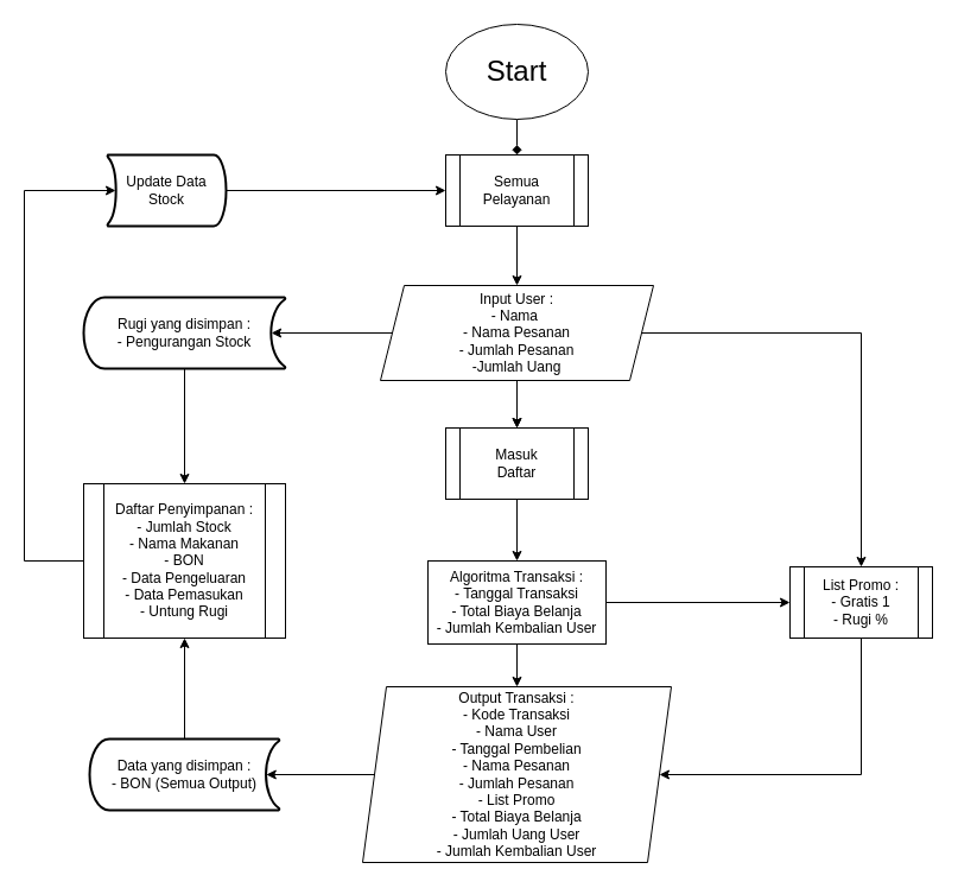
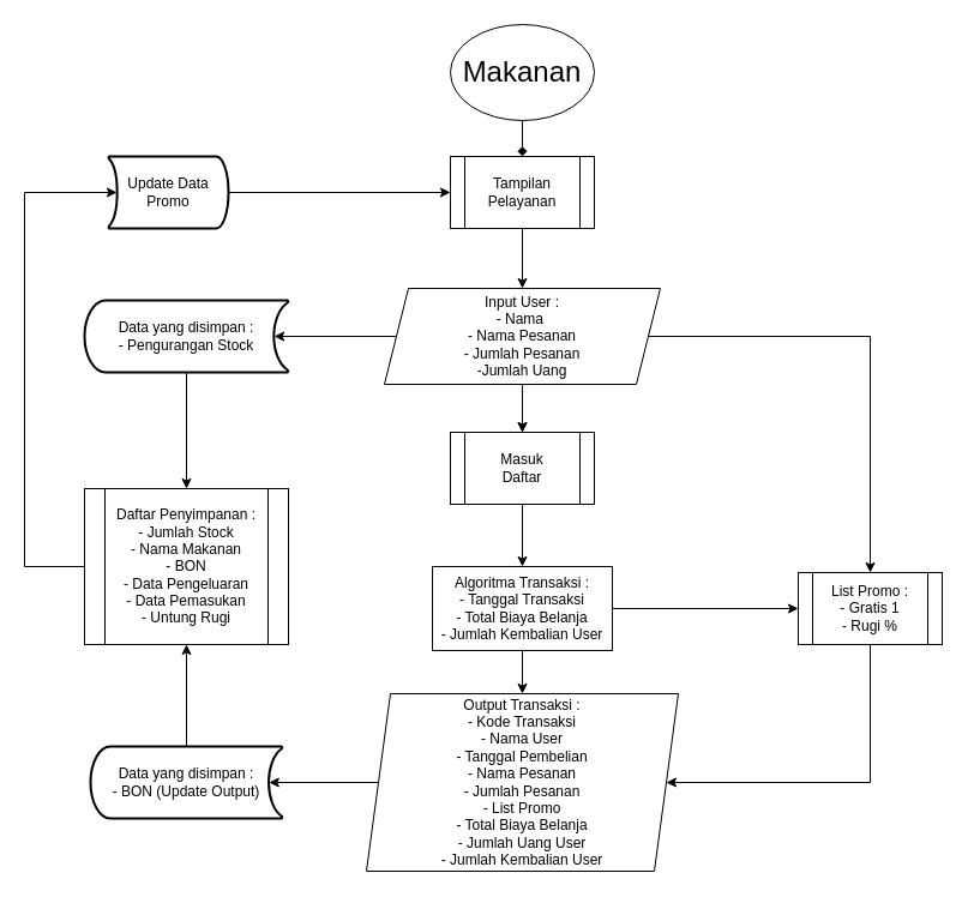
  <mxCell id="0" />
  <mxCell id="1" parent="0" />
  <mxCell id="2" value="" style="edgeStyle=orthogonalEdgeStyle;rounded=0;orthogonalLoop=1;jettySize=auto;html=1;endArrow=diamond;" parent="1" source="3" target="5" edge="1"><mxGeometry relative="1" as="geometry" /></mxCell>
- <mxCell id="3" value="&lt;font style=&quot;font-size: 24px&quot;&gt;Start&lt;/font&gt;" style="ellipse;whiteSpace=wrap;html=1;" parent="1" vertex="1"><mxGeometry x="375" y="20" width="120" height="80" as="geometry" /></mxCell>
+ <mxCell id="3" value="&lt;font style=&quot;font-size: 24px&quot;&gt;Makanan&lt;/font&gt;" style="ellipse;whiteSpace=wrap;html=1;" parent="1" vertex="1"><mxGeometry x="375" y="20" width="120" height="80" as="geometry" /></mxCell>
  <mxCell id="4" value="" style="edgeStyle=orthogonalEdgeStyle;rounded=0;orthogonalLoop=1;jettySize=auto;html=1;" parent="1" source="5" target="10" edge="1"><mxGeometry relative="1" as="geometry" /></mxCell>
- <mxCell id="5" value="Semua Pelayanan" style="shape=process;whiteSpace=wrap;html=1;backgroundOutline=1;" parent="1" vertex="1"><mxGeometry x="375" y="130" width="120" height="60" as="geometry" /></mxCell>
+ <mxCell id="5" value="Tampilan Pelayanan" style="shape=process;whiteSpace=wrap;html=1;backgroundOutline=1;" parent="1" vertex="1"><mxGeometry x="375" y="130" width="120" height="60" as="geometry" /></mxCell>
  <mxCell id="6" value="" style="edgeStyle=orthogonalEdgeStyle;rounded=0;orthogonalLoop=1;jettySize=auto;html=1;" parent="1" source="10" target="15" edge="1"><mxGeometry relative="1" as="geometry" /></mxCell>
  <mxCell id="7" value="" style="edgeStyle=orthogonalEdgeStyle;rounded=0;orthogonalLoop=1;jettySize=auto;html=1;" parent="1" source="20" target="17" edge="1"><mxGeometry relative="1" as="geometry" /></mxCell>
  <mxCell id="8" value="" style="edgeStyle=orthogonalEdgeStyle;rounded=0;orthogonalLoop=1;jettySize=auto;html=1;" parent="1" source="22" target="19" edge="1"><mxGeometry relative="1" as="geometry" /></mxCell>
  <mxCell id="9" value="" style="edgeStyle=orthogonalEdgeStyle;rounded=0;orthogonalLoop=1;jettySize=auto;html=1;" parent="1" source="10" target="20" edge="1"><mxGeometry relative="1" as="geometry" /></mxCell>
  <mxCell id="10" value="Input User :&lt;br&gt;- Nama&amp;nbsp;&lt;br&gt;- Nama Pesanan&lt;br&gt;- Jumlah Pesanan&lt;br&gt;-Jumlah Uang" style="shape=parallelogram;perimeter=parallelogramPerimeter;whiteSpace=wrap;html=1;fixedSize=1;" parent="1" vertex="1"><mxGeometry x="320" y="240" width="230" height="80" as="geometry" /></mxCell>
  <mxCell id="11" style="edgeStyle=orthogonalEdgeStyle;rounded=0;orthogonalLoop=1;jettySize=auto;html=1;exitX=1;exitY=0.5;exitDx=0;exitDy=0;entryX=0;entryY=0.5;entryDx=0;entryDy=0;" parent="1" source="17" target="15" edge="1"><mxGeometry relative="1" as="geometry" /></mxCell>
  <mxCell id="12" style="edgeStyle=orthogonalEdgeStyle;rounded=0;orthogonalLoop=1;jettySize=auto;html=1;exitX=0;exitY=0.5;exitDx=0;exitDy=0;entryX=0.93;entryY=0.5;entryDx=0;entryDy=0;entryPerimeter=0;" parent="1" source="13" target="25" edge="1"><mxGeometry relative="1" as="geometry" /></mxCell>
  <mxCell id="13" value="Output Transaksi :&lt;br&gt;- Kode Transaksi&lt;br&gt;- Nama User&lt;br&gt;- Tanggal Pembelian&lt;br&gt;- Nama Pesanan&lt;br&gt;- Jumlah Pesanan&lt;br&gt;- List Promo&lt;br&gt;- Total Biaya Belanja&lt;br&gt;- Jumlah Uang User&lt;br&gt;- Jumlah Kembalian User" style="shape=parallelogram;perimeter=parallelogramPerimeter;whiteSpace=wrap;html=1;fixedSize=1;" parent="1" vertex="1"><mxGeometry x="305" y="578" width="260" height="148" as="geometry" /></mxCell>
  <mxCell id="14" style="edgeStyle=orthogonalEdgeStyle;rounded=0;orthogonalLoop=1;jettySize=auto;html=1;exitX=0.5;exitY=1;exitDx=0;exitDy=0;entryX=1;entryY=0.5;entryDx=0;entryDy=0;" parent="1" source="15" target="13" edge="1"><mxGeometry relative="1" as="geometry"><Array as="points"><mxPoint x="725" y="652" /></Array></mxGeometry></mxCell>
  <mxCell id="15" value="List Promo :&lt;br&gt;- Gratis 1&lt;br&gt;- Rugi %" style="shape=process;whiteSpace=wrap;html=1;backgroundOutline=1;" parent="1" vertex="1"><mxGeometry x="665" y="477" width="120" height="60" as="geometry" /></mxCell>
  <mxCell id="16" value="" style="edgeStyle=orthogonalEdgeStyle;rounded=0;orthogonalLoop=1;jettySize=auto;html=1;entryX=0.5;entryY=0;entryDx=0;entryDy=0;" parent="1" source="17" target="13" edge="1"><mxGeometry relative="1" as="geometry"><mxPoint x="435" y="482" as="targetPoint" /></mxGeometry></mxCell>
  <mxCell id="17" value="Algoritma Transaksi :&lt;br&gt;- Tanggal Transaksi&lt;br&gt;- Total Biaya Belanja&lt;br&gt;- Jumlah Kembalian User" style="whiteSpace=wrap;html=1;" parent="1" vertex="1"><mxGeometry x="360" y="472" width="150" height="70" as="geometry" /></mxCell>
  <mxCell id="18" style="edgeStyle=orthogonalEdgeStyle;rounded=0;orthogonalLoop=1;jettySize=auto;html=1;exitX=0;exitY=0.5;exitDx=0;exitDy=0;entryX=0.93;entryY=0.5;entryDx=0;entryDy=0;entryPerimeter=0;" edge="1" parent="1" source="19" target="27"><mxGeometry relative="1" as="geometry"><mxPoint x="100" y="160" as="targetPoint" /><Array as="points"><mxPoint x="20" y="472" /><mxPoint x="20" y="160" /></Array></mxGeometry></mxCell>
  <mxCell id="19" value="Daftar Penyimpanan :&lt;br&gt;- Jumlah Stock&lt;br&gt;- Nama Makanan&lt;br&gt;- BON&lt;br&gt;- Data Pengeluaran&lt;br&gt;- Data Pemasukan&lt;br&gt;- Untung Rugi" style="shape=process;whiteSpace=wrap;html=1;backgroundOutline=1;" parent="1" vertex="1"><mxGeometry x="70" y="407" width="170" height="130" as="geometry" /></mxCell>
  <mxCell id="20" value="Masuk &lt;br&gt;Daftar" style="shape=process;whiteSpace=wrap;html=1;backgroundOutline=1;" parent="1" vertex="1"><mxGeometry x="375" y="360" width="120" height="60" as="geometry" /></mxCell>
  <mxCell id="21" value="" style="edgeStyle=orthogonalEdgeStyle;rounded=0;orthogonalLoop=1;jettySize=auto;html=1;" parent="1" source="10" target="20" edge="1"><mxGeometry relative="1" as="geometry"><mxPoint x="435" y="320" as="sourcePoint" /><mxPoint x="435" y="480" as="targetPoint" /></mxGeometry></mxCell>
- <mxCell id="22" value="Rugi yang disimpan :&lt;br&gt;- Pengurangan Stock" style="strokeWidth=2;html=1;shape=mxgraph.flowchart.stored_data;whiteSpace=wrap;" parent="1" vertex="1"><mxGeometry x="70" y="250" width="170" height="60" as="geometry" /></mxCell>
+ <mxCell id="22" value="Data yang disimpan :&lt;br&gt;- Pengurangan Stock" style="strokeWidth=2;html=1;shape=mxgraph.flowchart.stored_data;whiteSpace=wrap;" parent="1" vertex="1"><mxGeometry x="70" y="250" width="170" height="60" as="geometry" /></mxCell>
  <mxCell id="23" value="" style="edgeStyle=orthogonalEdgeStyle;rounded=0;orthogonalLoop=1;jettySize=auto;html=1;entryX=0.93;entryY=0.5;entryDx=0;entryDy=0;entryPerimeter=0;" parent="1" source="10" target="22" edge="1"><mxGeometry relative="1" as="geometry"><mxPoint x="330" y="280" as="sourcePoint" /><mxPoint x="155" y="430" as="targetPoint" /></mxGeometry></mxCell>
  <mxCell id="24" style="edgeStyle=orthogonalEdgeStyle;rounded=0;orthogonalLoop=1;jettySize=auto;html=1;entryX=0.5;entryY=1;entryDx=0;entryDy=0;" parent="1" source="25" target="19" edge="1"><mxGeometry relative="1" as="geometry" /></mxCell>
- <mxCell id="25" value="&lt;span&gt;Data yang disimpan :&lt;/span&gt;&lt;br&gt;&lt;span&gt;- BON (Semua Output)&lt;/span&gt;" style="strokeWidth=2;html=1;shape=mxgraph.flowchart.stored_data;whiteSpace=wrap;" parent="1" vertex="1"><mxGeometry x="75" y="622" width="160" height="60" as="geometry" /></mxCell>
+ <mxCell id="25" value="&lt;span&gt;Data yang disimpan :&lt;/span&gt;&lt;br&gt;&lt;span&gt;- BON (Update Output)&lt;/span&gt;" style="strokeWidth=2;html=1;shape=mxgraph.flowchart.stored_data;whiteSpace=wrap;" parent="1" vertex="1"><mxGeometry x="75" y="622" width="160" height="60" as="geometry" /></mxCell>
  <mxCell id="26" style="edgeStyle=orthogonalEdgeStyle;rounded=0;orthogonalLoop=1;jettySize=auto;html=1;exitX=0;exitY=0.5;exitDx=0;exitDy=0;entryX=0;entryY=0.5;entryDx=0;entryDy=0;exitPerimeter=0;" edge="1" parent="1" source="27" target="5"><mxGeometry relative="1" as="geometry"><mxPoint x="200" y="160" as="sourcePoint" /></mxGeometry></mxCell>
- <mxCell id="27" value="Update Data Stock" style="strokeWidth=2;html=1;shape=mxgraph.flowchart.stored_data;whiteSpace=wrap;direction=west;" vertex="1" parent="1"><mxGeometry x="90" y="130" width="100" height="60" as="geometry" /></mxCell>
+ <mxCell id="27" value="Update Data Promo" style="strokeWidth=2;html=1;shape=mxgraph.flowchart.stored_data;whiteSpace=wrap;direction=west;" vertex="1" parent="1"><mxGeometry x="90" y="130" width="100" height="60" as="geometry" /></mxCell>
